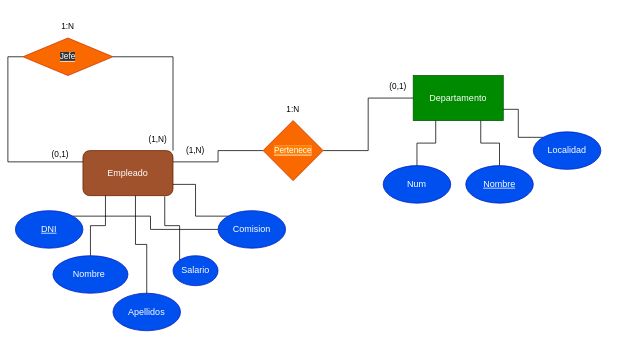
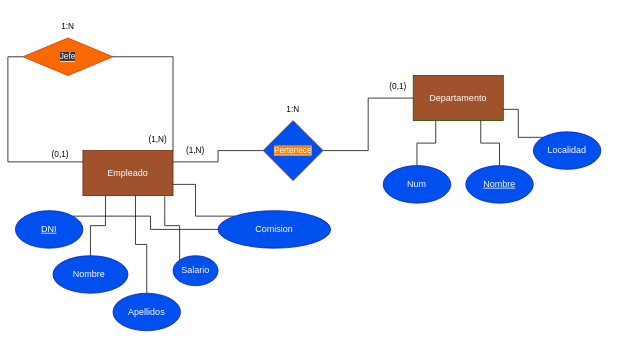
  <mxCell id="0" />
  <mxCell id="1" parent="0" />
  <mxCell id="2" style="edgeStyle=orthogonalEdgeStyle;shape=connector;rounded=0;orthogonalLoop=1;jettySize=auto;html=1;exitX=1;exitY=0.25;exitDx=0;exitDy=0;entryX=0;entryY=0.5;entryDx=0;entryDy=0;strokeColor=default;align=center;verticalAlign=middle;fontFamily=Helvetica;fontSize=11;fontColor=default;labelBackgroundColor=default;endArrow=none;endFill=0;" edge="1" parent="1" source="3" target="16"><mxGeometry relative="1" as="geometry" /></mxCell>
- <mxCell id="3" value="Empleado" style="whiteSpace=wrap;html=1;fillColor=#a0522d;fontColor=#ffffff;strokeColor=#6D1F00;rounded=1;" vertex="1" parent="1"><mxGeometry x="110" y="200" width="120" height="60" as="geometry" /></mxCell>
- <mxCell id="4" value="Departamento" style="rounded=0;whiteSpace=wrap;html=1;fillColor=#008a00;fontColor=#ffffff;strokeColor=#005700;" vertex="1" parent="1"><mxGeometry x="550" y="100" width="120" height="60" as="geometry" /></mxCell>
+ <mxCell id="3" value="Empleado" style="rounded=0;whiteSpace=wrap;html=1;fillColor=#a0522d;fontColor=#ffffff;strokeColor=#6D1F00;" vertex="1" parent="1"><mxGeometry x="110" y="200" width="120" height="60" as="geometry" /></mxCell>
+ <mxCell id="4" value="Departamento" style="rounded=0;whiteSpace=wrap;html=1;fillColor=#a0522d;fontColor=#ffffff;strokeColor=#005700;" vertex="1" parent="1"><mxGeometry x="550" y="100" width="120" height="60" as="geometry" /></mxCell>
  <mxCell id="5" style="edgeStyle=orthogonalEdgeStyle;rounded=0;orthogonalLoop=1;jettySize=auto;html=1;exitX=1;exitY=0;exitDx=0;exitDy=0;endArrow=none;endFill=0;" edge="1" parent="1" source="6" target="12"><mxGeometry relative="1" as="geometry"><mxPoint x="110" y="270" as="targetPoint" /></mxGeometry></mxCell>
  <mxCell id="6" value="&lt;u&gt;DNI&lt;/u&gt;" style="ellipse;whiteSpace=wrap;html=1;fillColor=#0050ef;strokeColor=#001DBC;fontColor=#ffffff;" vertex="1" parent="1"><mxGeometry x="20" y="280" width="90" height="50" as="geometry" /></mxCell>
  <mxCell id="7" style="edgeStyle=orthogonalEdgeStyle;rounded=0;orthogonalLoop=1;jettySize=auto;html=1;exitX=0.5;exitY=0;exitDx=0;exitDy=0;entryX=0.25;entryY=1;entryDx=0;entryDy=0;endArrow=none;endFill=0;" edge="1" parent="1" source="8" target="3"><mxGeometry relative="1" as="geometry" /></mxCell>
  <mxCell id="8" value="Nombre&amp;nbsp;" style="ellipse;whiteSpace=wrap;html=1;fillColor=#0050ef;fontColor=#ffffff;strokeColor=#001DBC;" vertex="1" parent="1"><mxGeometry x="70" y="340" width="100" height="50" as="geometry" /></mxCell>
  <mxCell id="9" value="Salario" style="ellipse;whiteSpace=wrap;html=1;fillColor=#0050ef;fontColor=#ffffff;strokeColor=#001DBC;" vertex="1" parent="1"><mxGeometry x="230" y="340" width="60" height="40" as="geometry" /></mxCell>
  <mxCell id="10" value="Apellidos" style="ellipse;whiteSpace=wrap;html=1;fillColor=#0050ef;fontColor=#ffffff;strokeColor=#001DBC;" vertex="1" parent="1"><mxGeometry x="150" y="390" width="90" height="50" as="geometry" /></mxCell>
  <mxCell id="11" style="edgeStyle=orthogonalEdgeStyle;shape=connector;rounded=0;orthogonalLoop=1;jettySize=auto;html=1;exitX=0;exitY=0;exitDx=0;exitDy=0;entryX=1;entryY=0.75;entryDx=0;entryDy=0;strokeColor=default;align=center;verticalAlign=middle;fontFamily=Helvetica;fontSize=11;fontColor=default;labelBackgroundColor=default;endArrow=none;endFill=0;" edge="1" parent="1" source="12" target="3"><mxGeometry relative="1" as="geometry" /></mxCell>
- <mxCell id="12" value="Comision" style="ellipse;whiteSpace=wrap;html=1;fillColor=#0050ef;fontColor=#ffffff;strokeColor=#001DBC;" vertex="1" parent="1"><mxGeometry x="290" y="280" width="90" height="50" as="geometry" /></mxCell>
+ <mxCell id="12" value="Comision" style="ellipse;whiteSpace=wrap;html=1;fillColor=#0050ef;fontColor=#ffffff;strokeColor=#001DBC;" vertex="1" parent="1"><mxGeometry x="290" y="280" width="150" height="50" as="geometry" /></mxCell>
  <mxCell id="13" style="edgeStyle=orthogonalEdgeStyle;shape=connector;rounded=0;orthogonalLoop=1;jettySize=auto;html=1;exitX=0.5;exitY=0;exitDx=0;exitDy=0;entryX=0.583;entryY=1;entryDx=0;entryDy=0;entryPerimeter=0;strokeColor=default;align=center;verticalAlign=middle;fontFamily=Helvetica;fontSize=11;fontColor=default;labelBackgroundColor=default;endArrow=none;endFill=0;" edge="1" parent="1" source="10" target="3"><mxGeometry relative="1" as="geometry" /></mxCell>
  <mxCell id="14" style="edgeStyle=orthogonalEdgeStyle;shape=connector;rounded=0;orthogonalLoop=1;jettySize=auto;html=1;exitX=0;exitY=0;exitDx=0;exitDy=0;entryX=0.908;entryY=1.017;entryDx=0;entryDy=0;entryPerimeter=0;strokeColor=default;align=center;verticalAlign=middle;fontFamily=Helvetica;fontSize=11;fontColor=default;labelBackgroundColor=default;endArrow=none;endFill=0;" edge="1" parent="1" source="9" target="3"><mxGeometry relative="1" as="geometry" /></mxCell>
  <mxCell id="15" style="edgeStyle=orthogonalEdgeStyle;shape=connector;rounded=0;orthogonalLoop=1;jettySize=auto;html=1;exitX=1;exitY=0.5;exitDx=0;exitDy=0;entryX=0;entryY=0.5;entryDx=0;entryDy=0;strokeColor=default;align=center;verticalAlign=middle;fontFamily=Helvetica;fontSize=11;fontColor=default;labelBackgroundColor=default;endArrow=none;endFill=0;" edge="1" parent="1" source="16" target="4"><mxGeometry relative="1" as="geometry" /></mxCell>
- <mxCell id="16" value="&lt;font style=&quot;background-color: rgb(255, 128, 0);&quot; color=&quot;#ffffff&quot;&gt;Pertenece&lt;/font&gt;" style="rhombus;whiteSpace=wrap;html=1;fontFamily=Helvetica;fontSize=11;fontColor=#000000;labelBackgroundColor=default;fillColor=#fa6800;strokeColor=#C73500;" vertex="1" parent="1"><mxGeometry x="350" y="160" width="80" height="80" as="geometry" /></mxCell>
+ <mxCell id="16" value="&lt;font style=&quot;background-color: rgb(255, 128, 0);&quot; color=&quot;#ffffff&quot;&gt;Pertenece&lt;/font&gt;" style="rhombus;whiteSpace=wrap;html=1;fontFamily=Helvetica;fontSize=11;fontColor=#000000;labelBackgroundColor=default;fillColor=#0050ef;strokeColor=#C73500;" vertex="1" parent="1"><mxGeometry x="350" y="160" width="80" height="80" as="geometry" /></mxCell>
  <mxCell id="17" style="edgeStyle=orthogonalEdgeStyle;shape=connector;rounded=0;orthogonalLoop=1;jettySize=auto;html=1;exitX=0.5;exitY=0;exitDx=0;exitDy=0;entryX=0.25;entryY=1;entryDx=0;entryDy=0;strokeColor=default;align=center;verticalAlign=middle;fontFamily=Helvetica;fontSize=11;fontColor=default;labelBackgroundColor=default;endArrow=none;endFill=0;" edge="1" parent="1" source="18" target="4"><mxGeometry relative="1" as="geometry" /></mxCell>
  <mxCell id="18" value="Num" style="ellipse;whiteSpace=wrap;html=1;fillColor=#0050ef;fontColor=#ffffff;strokeColor=#001DBC;" vertex="1" parent="1"><mxGeometry x="510" y="220" width="90" height="50" as="geometry" /></mxCell>
  <mxCell id="19" style="edgeStyle=orthogonalEdgeStyle;shape=connector;rounded=0;orthogonalLoop=1;jettySize=auto;html=1;exitX=0.5;exitY=0;exitDx=0;exitDy=0;entryX=0.75;entryY=1;entryDx=0;entryDy=0;strokeColor=default;align=center;verticalAlign=middle;fontFamily=Helvetica;fontSize=11;fontColor=default;labelBackgroundColor=default;endArrow=none;endFill=0;" edge="1" parent="1" source="20" target="4"><mxGeometry relative="1" as="geometry" /></mxCell>
  <mxCell id="20" value="&lt;u&gt;Nombre&lt;/u&gt;" style="ellipse;whiteSpace=wrap;html=1;fillColor=#0050ef;fontColor=#ffffff;strokeColor=#001DBC;" vertex="1" parent="1"><mxGeometry x="620" y="220" width="90" height="50" as="geometry" /></mxCell>
  <mxCell id="21" style="edgeStyle=orthogonalEdgeStyle;shape=connector;rounded=0;orthogonalLoop=1;jettySize=auto;html=1;exitX=0;exitY=0;exitDx=0;exitDy=0;entryX=1;entryY=0.75;entryDx=0;entryDy=0;strokeColor=default;align=center;verticalAlign=middle;fontFamily=Helvetica;fontSize=11;fontColor=default;labelBackgroundColor=default;endArrow=none;endFill=0;" edge="1" parent="1" source="22" target="4"><mxGeometry relative="1" as="geometry" /></mxCell>
  <mxCell id="22" value="Localidad" style="ellipse;whiteSpace=wrap;html=1;fillColor=#0050ef;fontColor=#ffffff;strokeColor=#001DBC;" vertex="1" parent="1"><mxGeometry x="710" y="175" width="90" height="50" as="geometry" /></mxCell>
  <mxCell id="23" value="(0,1)" style="text;strokeColor=none;align=center;fillColor=none;html=1;verticalAlign=middle;whiteSpace=wrap;rounded=0;fontFamily=Helvetica;fontSize=11;fontColor=default;labelBackgroundColor=default;" vertex="1" parent="1"><mxGeometry x="50" y="190" width="60" height="30" as="geometry" /></mxCell>
  <mxCell id="24" value="(1,N)" style="text;strokeColor=none;align=center;fillColor=none;html=1;verticalAlign=middle;whiteSpace=wrap;rounded=0;fontFamily=Helvetica;fontSize=11;fontColor=default;labelBackgroundColor=default;" vertex="1" parent="1"><mxGeometry x="180" y="170" width="60" height="30" as="geometry" /></mxCell>
  <mxCell id="25" value="(0,1)" style="text;strokeColor=none;align=center;fillColor=none;html=1;verticalAlign=middle;whiteSpace=wrap;rounded=0;fontFamily=Helvetica;fontSize=11;fontColor=default;labelBackgroundColor=default;" vertex="1" parent="1"><mxGeometry x="500" y="100" width="60" height="30" as="geometry" /></mxCell>
  <mxCell id="26" value="(1,N)" style="text;strokeColor=none;align=center;fillColor=none;html=1;verticalAlign=middle;whiteSpace=wrap;rounded=0;fontFamily=Helvetica;fontSize=11;fontColor=default;labelBackgroundColor=default;" vertex="1" parent="1"><mxGeometry x="230" y="185" width="60" height="30" as="geometry" /></mxCell>
  <mxCell id="27" value="1:N" style="text;strokeColor=none;align=center;fillColor=none;html=1;verticalAlign=middle;whiteSpace=wrap;rounded=0;fontFamily=Helvetica;fontSize=11;fontColor=default;labelBackgroundColor=default;" vertex="1" parent="1"><mxGeometry x="360" y="130" width="60" height="30" as="geometry" /></mxCell>
  <mxCell id="28" style="edgeStyle=orthogonalEdgeStyle;shape=connector;rounded=0;orthogonalLoop=1;jettySize=auto;html=1;exitX=0;exitY=0.5;exitDx=0;exitDy=0;entryX=0;entryY=0.25;entryDx=0;entryDy=0;strokeColor=default;align=center;verticalAlign=middle;fontFamily=Helvetica;fontSize=11;fontColor=default;labelBackgroundColor=default;endArrow=none;endFill=0;" edge="1" parent="1" source="30" target="3"><mxGeometry relative="1" as="geometry" /></mxCell>
  <mxCell id="29" style="edgeStyle=orthogonalEdgeStyle;shape=connector;rounded=0;orthogonalLoop=1;jettySize=auto;html=1;exitX=1;exitY=0.5;exitDx=0;exitDy=0;strokeColor=default;align=center;verticalAlign=middle;fontFamily=Helvetica;fontSize=11;fontColor=default;labelBackgroundColor=default;endArrow=none;endFill=0;entryX=1;entryY=0;entryDx=0;entryDy=0;" edge="1" parent="1" source="30" target="3"><mxGeometry relative="1" as="geometry"><mxPoint x="230" y="160" as="targetPoint" /></mxGeometry></mxCell>
  <mxCell id="30" value="&lt;font style=&quot;background-color: rgb(51, 51, 51);&quot; color=&quot;#ffffff&quot;&gt;Jefe&lt;/font&gt;" style="rhombus;whiteSpace=wrap;html=1;fontFamily=Helvetica;fontSize=11;fontColor=#000000;labelBackgroundColor=default;fillColor=#fa6800;strokeColor=#C73500;" vertex="1" parent="1"><mxGeometry x="30" y="50" width="120" height="50" as="geometry" /></mxCell>
  <mxCell id="31" value="1:N" style="text;strokeColor=none;align=center;fillColor=none;html=1;verticalAlign=middle;whiteSpace=wrap;rounded=0;fontFamily=Helvetica;fontSize=11;fontColor=default;labelBackgroundColor=default;" vertex="1" parent="1"><mxGeometry x="60" y="20" width="60" height="30" as="geometry" /></mxCell>
